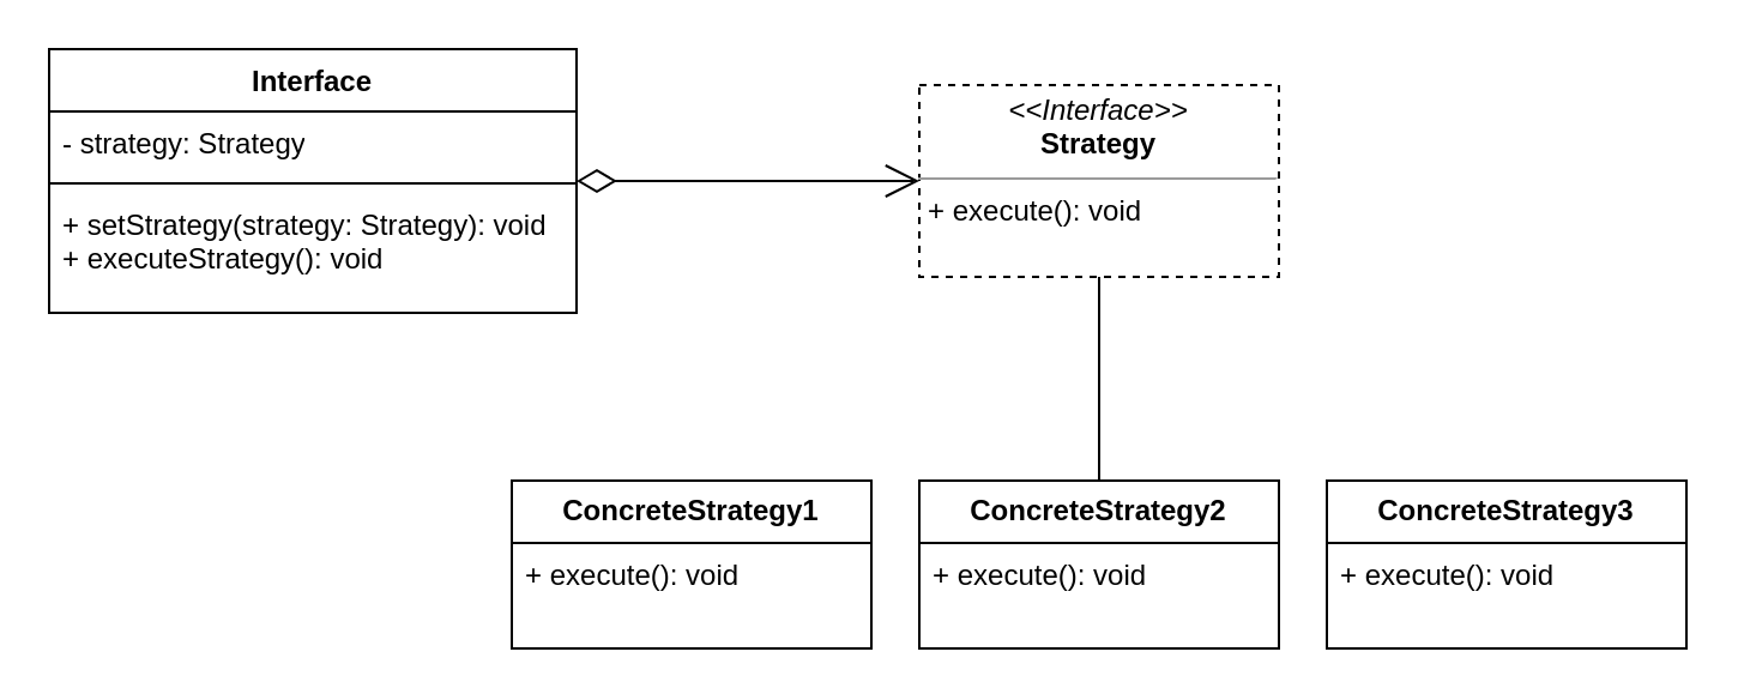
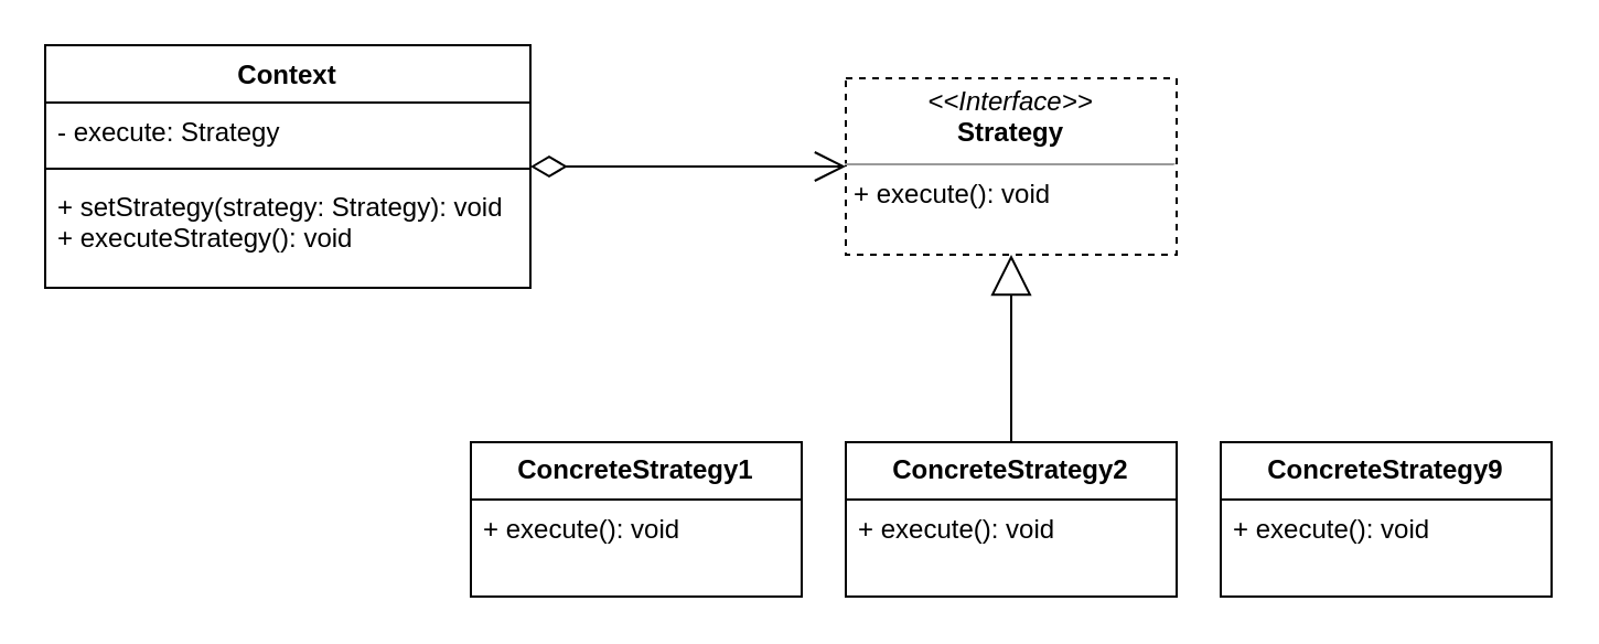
  <mxCell id="0" />
  <mxCell id="1" parent="0" />
- <mxCell id="2" value="Interface" style="swimlane;fontStyle=1;align=center;verticalAlign=top;childLayout=stackLayout;horizontal=1;startSize=26;horizontalStack=0;resizeParent=1;resizeParentMax=0;resizeLast=0;collapsible=1;marginBottom=0;whiteSpace=wrap;html=1;" vertex="1" parent="1"><mxGeometry x="20" y="20" width="220" height="110" as="geometry" /></mxCell>
- <mxCell id="3" value="- strategy: Strategy" style="text;strokeColor=none;fillColor=none;align=left;verticalAlign=top;spacingLeft=4;spacingRight=4;overflow=hidden;rotatable=0;points=[[0,0.5],[1,0.5]];portConstraint=eastwest;whiteSpace=wrap;html=1;" vertex="1" parent="2"><mxGeometry y="26" width="220" height="26" as="geometry" /></mxCell>
+ <mxCell id="2" value="Context" style="swimlane;fontStyle=1;align=center;verticalAlign=top;childLayout=stackLayout;horizontal=1;startSize=26;horizontalStack=0;resizeParent=1;resizeParentMax=0;resizeLast=0;collapsible=1;marginBottom=0;whiteSpace=wrap;html=1;" vertex="1" parent="1"><mxGeometry x="20" y="20" width="220" height="110" as="geometry" /></mxCell>
+ <mxCell id="3" value="- execute: Strategy" style="text;strokeColor=none;fillColor=none;align=left;verticalAlign=top;spacingLeft=4;spacingRight=4;overflow=hidden;rotatable=0;points=[[0,0.5],[1,0.5]];portConstraint=eastwest;whiteSpace=wrap;html=1;" vertex="1" parent="2"><mxGeometry y="26" width="220" height="26" as="geometry" /></mxCell>
  <mxCell id="4" value="" style="line;strokeWidth=1;fillColor=none;align=left;verticalAlign=middle;spacingTop=-1;spacingLeft=3;spacingRight=3;rotatable=0;labelPosition=right;points=[];portConstraint=eastwest;strokeColor=inherit;" vertex="1" parent="2"><mxGeometry y="52" width="220" height="8" as="geometry" /></mxCell>
  <mxCell id="5" value="+ setStrategy(strategy: Strategy): void&lt;br&gt;+ executeStrategy(): void" style="text;strokeColor=none;fillColor=none;align=left;verticalAlign=top;spacingLeft=4;spacingRight=4;overflow=hidden;rotatable=0;points=[[0,0.5],[1,0.5]];portConstraint=eastwest;whiteSpace=wrap;html=1;" vertex="1" parent="2"><mxGeometry y="60" width="220" height="50" as="geometry" /></mxCell>
  <mxCell id="6" value="&lt;p style=&quot;margin:0px;margin-top:4px;text-align:center;&quot;&gt;&lt;i&gt;&amp;lt;&amp;lt;Interface&amp;gt;&amp;gt;&lt;/i&gt;&lt;br&gt;&lt;b&gt;Strategy&lt;/b&gt;&lt;br&gt;&lt;/p&gt;&lt;hr size=&quot;1&quot;&gt;&lt;p style=&quot;margin:0px;margin-left:4px;&quot;&gt;&lt;/p&gt;&lt;p style=&quot;margin:0px;margin-left:4px;&quot;&gt;+ execute(): void&lt;br&gt;&lt;br&gt;&lt;/p&gt;" style="verticalAlign=top;align=left;overflow=fill;fontSize=12;fontFamily=Helvetica;html=1;whiteSpace=wrap;dashed=1;" vertex="1" parent="1"><mxGeometry x="383" y="35" width="150" height="80" as="geometry" /></mxCell>
  <mxCell id="7" value="&lt;b&gt;ConcreteStrategy1&lt;/b&gt;" style="swimlane;fontStyle=0;childLayout=stackLayout;horizontal=1;startSize=26;fillColor=none;horizontalStack=0;resizeParent=1;resizeParentMax=0;resizeLast=0;collapsible=1;marginBottom=0;whiteSpace=wrap;html=1;" vertex="1" parent="1"><mxGeometry x="213" y="200" width="150" height="70" as="geometry" /></mxCell>
  <mxCell id="8" value="+ execute(): void" style="text;strokeColor=none;fillColor=none;align=left;verticalAlign=top;spacingLeft=4;spacingRight=4;overflow=hidden;rotatable=0;points=[[0,0.5],[1,0.5]];portConstraint=eastwest;whiteSpace=wrap;html=1;" vertex="1" parent="7"><mxGeometry y="26" width="150" height="44" as="geometry" /></mxCell>
  <mxCell id="9" value="" style="endArrow=open;html=1;endSize=12;startArrow=diamondThin;startSize=14;startFill=0;edgeStyle=orthogonalEdgeStyle;align=left;verticalAlign=bottom;rounded=0;" edge="1" parent="1" source="2" target="6"><mxGeometry x="-1" y="3" relative="1" as="geometry"><mxPoint x="240" y="230" as="sourcePoint" /><mxPoint x="400" y="230" as="targetPoint" /></mxGeometry></mxCell>
  <mxCell id="10" value="&lt;b&gt;ConcreteStrategy2&lt;/b&gt;" style="swimlane;fontStyle=0;childLayout=stackLayout;horizontal=1;startSize=26;fillColor=none;horizontalStack=0;resizeParent=1;resizeParentMax=0;resizeLast=0;collapsible=1;marginBottom=0;whiteSpace=wrap;html=1;" vertex="1" parent="1"><mxGeometry x="383" y="200" width="150" height="70" as="geometry" /></mxCell>
  <mxCell id="11" value="+ execute(): void" style="text;strokeColor=none;fillColor=none;align=left;verticalAlign=top;spacingLeft=4;spacingRight=4;overflow=hidden;rotatable=0;points=[[0,0.5],[1,0.5]];portConstraint=eastwest;whiteSpace=wrap;html=1;" vertex="1" parent="10"><mxGeometry y="26" width="150" height="44" as="geometry" /></mxCell>
- <mxCell id="12" value="&lt;b&gt;ConcreteStrategy3&lt;/b&gt;" style="swimlane;fontStyle=0;childLayout=stackLayout;horizontal=1;startSize=26;fillColor=none;horizontalStack=0;resizeParent=1;resizeParentMax=0;resizeLast=0;collapsible=1;marginBottom=0;whiteSpace=wrap;html=1;" vertex="1" parent="1"><mxGeometry x="553" y="200" width="150" height="70" as="geometry" /></mxCell>
+ <mxCell id="12" value="&lt;b&gt;ConcreteStrategy9&lt;/b&gt;" style="swimlane;fontStyle=0;childLayout=stackLayout;horizontal=1;startSize=26;fillColor=none;horizontalStack=0;resizeParent=1;resizeParentMax=0;resizeLast=0;collapsible=1;marginBottom=0;whiteSpace=wrap;html=1;" vertex="1" parent="1"><mxGeometry x="553" y="200" width="150" height="70" as="geometry" /></mxCell>
  <mxCell id="13" value="+ execute(): void" style="text;strokeColor=none;fillColor=none;align=left;verticalAlign=top;spacingLeft=4;spacingRight=4;overflow=hidden;rotatable=0;points=[[0,0.5],[1,0.5]];portConstraint=eastwest;whiteSpace=wrap;html=1;" vertex="1" parent="12"><mxGeometry y="26" width="150" height="44" as="geometry" /></mxCell>
- <mxCell id="14" value="" style="endArrow=none;endSize=16;endFill=0;html=1;rounded=0;edgeStyle=orthogonalEdgeStyle;" edge="1" parent="1" source="10" target="6"><mxGeometry x="0.125" width="160" relative="1" as="geometry"><mxPoint x="343" y="210" as="sourcePoint" /><mxPoint x="533" y="150" as="targetPoint" /><Array as="points"><mxPoint x="458" y="200" /><mxPoint x="458" y="200" /></Array><mxPoint as="offset" /></mxGeometry></mxCell>
+ <mxCell id="14" value="" style="endArrow=block;endSize=16;endFill=0;html=1;rounded=0;edgeStyle=orthogonalEdgeStyle;" edge="1" parent="1" source="10" target="6"><mxGeometry x="0.125" width="160" relative="1" as="geometry"><mxPoint x="343" y="210" as="sourcePoint" /><mxPoint x="533" y="150" as="targetPoint" /><Array as="points"><mxPoint x="458" y="200" /><mxPoint x="458" y="200" /></Array><mxPoint as="offset" /></mxGeometry></mxCell>
